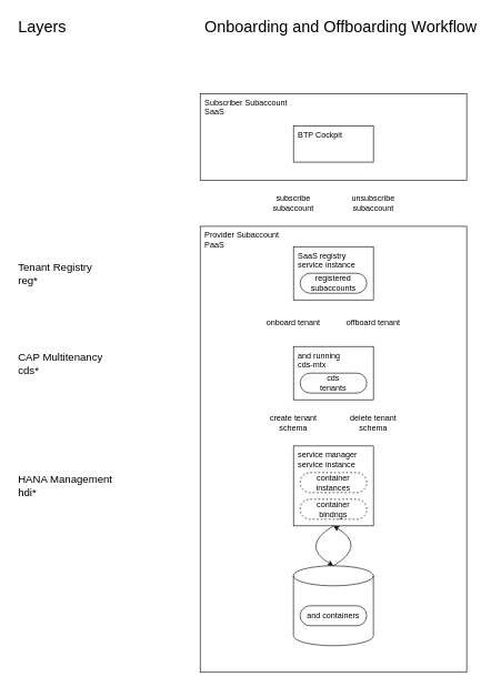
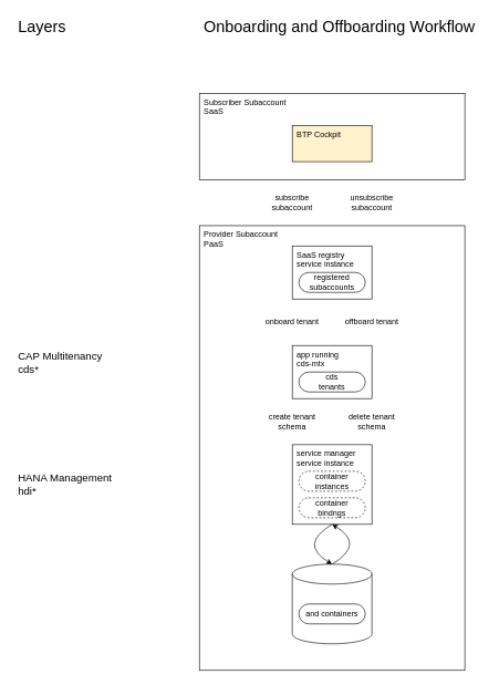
  <mxCell id="0" />
  <mxCell id="1" parent="0" />
  <mxCell id="2" value="Subscriber Subaccount &lt;br&gt;SaaS" style="rounded=0;whiteSpace=wrap;html=1;align=left;horizontal=1;verticalAlign=top;spacing=2;spacingTop=0;labelPosition=center;verticalLabelPosition=middle;spacingLeft=5;strokeWidth=1;" parent="1" vertex="1"><mxGeometry x="300" y="140" width="400" height="130" as="geometry" /></mxCell>
  <mxCell id="3" value="Provider Subaccount&lt;br&gt;PaaS" style="rounded=0;whiteSpace=wrap;html=1;align=left;horizontal=1;verticalAlign=top;spacing=2;spacingTop=0;labelPosition=center;verticalLabelPosition=middle;spacingLeft=5;strokeWidth=1;" parent="1" vertex="1"><mxGeometry x="300" y="339" width="400" height="670" as="geometry" /></mxCell>
  <mxCell id="4" value="SaaS registry &lt;br&gt;service instance" style="rounded=0;whiteSpace=wrap;html=1;align=left;horizontal=1;verticalAlign=top;spacing=2;spacingTop=0;labelPosition=center;verticalLabelPosition=middle;spacingLeft=5;strokeWidth=1;" parent="1" vertex="1"><mxGeometry x="440" y="369.5" width="120" height="80" as="geometry" /></mxCell>
  <mxCell id="5" value="registered &lt;br&gt;subaccounts" style="rounded=1;whiteSpace=wrap;html=1;arcSize=50;" parent="1" vertex="1"><mxGeometry x="450" y="409.5" width="100" height="30" as="geometry" /></mxCell>
- <mxCell id="6" value="and running &lt;br&gt;cds-mtx" style="rounded=0;whiteSpace=wrap;html=1;align=left;horizontal=1;verticalAlign=top;spacing=2;spacingTop=0;labelPosition=center;verticalLabelPosition=middle;spacingLeft=5;strokeWidth=1;" parent="1" vertex="1"><mxGeometry x="440" y="519.5" width="120" height="80" as="geometry" /></mxCell>
+ <mxCell id="6" value="app running &lt;br&gt;cds-mtx" style="rounded=0;whiteSpace=wrap;html=1;align=left;horizontal=1;verticalAlign=top;spacing=2;spacingTop=0;labelPosition=center;verticalLabelPosition=middle;spacingLeft=5;strokeWidth=1;" parent="1" vertex="1"><mxGeometry x="440" y="519.5" width="120" height="80" as="geometry" /></mxCell>
  <mxCell id="7" value="cds&lt;br&gt;tenants" style="rounded=1;whiteSpace=wrap;html=1;arcSize=50;dashed=0;" parent="1" vertex="1"><mxGeometry x="450" y="559.5" width="100" height="30" as="geometry" /></mxCell>
  <mxCell id="8" value="service manager service instance" style="rounded=0;whiteSpace=wrap;html=1;align=left;horizontal=1;verticalAlign=top;spacing=2;spacingTop=0;labelPosition=center;verticalLabelPosition=middle;spacingLeft=5;strokeWidth=1;" parent="1" vertex="1"><mxGeometry x="440" y="669" width="120" height="120" as="geometry" /></mxCell>
  <mxCell id="9" value="container&lt;br&gt;instances" style="rounded=1;whiteSpace=wrap;html=1;arcSize=50;dashed=1;" parent="1" vertex="1"><mxGeometry x="450" y="709" width="100" height="30" as="geometry" /></mxCell>
  <mxCell id="10" value="container&lt;br&gt;bindngs" style="rounded=1;whiteSpace=wrap;html=1;arcSize=50;dashed=1;" parent="1" vertex="1"><mxGeometry x="450" y="749" width="100" height="30" as="geometry" /></mxCell>
  <mxCell id="11" value="" style="shape=cylinder3;whiteSpace=wrap;html=1;boundedLbl=1;backgroundOutline=1;size=15;strokeWidth=1;" parent="1" vertex="1"><mxGeometry x="440" y="849" width="120" height="120" as="geometry" /></mxCell>
  <mxCell id="12" value="and containers" style="rounded=1;whiteSpace=wrap;html=1;arcSize=50;" parent="1" vertex="1"><mxGeometry x="450" y="909" width="100" height="30" as="geometry" /></mxCell>
  <mxCell id="13" value="Onboarding and Offboarding Workflow" style="text;strokeColor=none;fillColor=none;html=1;fontSize=24;fontStyle=0;verticalAlign=middle;align=left;spacingLeft=5;" parent="1" vertex="1"><mxGeometry x="300" y="20" width="430" height="40" as="geometry" /></mxCell>
  <mxCell id="14" value="subscribe subaccount" style="text;html=1;strokeColor=none;fillColor=none;align=center;verticalAlign=middle;whiteSpace=wrap;rounded=0;rotation=0;" parent="1" vertex="1"><mxGeometry x="390" y="289" width="100" height="30" as="geometry" /></mxCell>
  <mxCell id="15" value="" style="curved=1;endArrow=classic;html=1;rounded=0;exitX=0.5;exitY=1;exitDx=0;exitDy=0;entryX=0.5;entryY=0;entryDx=0;entryDy=0;entryPerimeter=0;" parent="1" source="8" target="11" edge="1"><mxGeometry width="50" height="50" relative="1" as="geometry"><mxPoint x="150" y="889" as="sourcePoint" /><mxPoint x="370" y="849" as="targetPoint" /><Array as="points"><mxPoint x="450" y="819" /></Array></mxGeometry></mxCell>
  <mxCell id="16" value="" style="curved=1;endArrow=classic;html=1;rounded=0;exitX=0.5;exitY=0;exitDx=0;exitDy=0;exitPerimeter=0;" parent="1" source="11" edge="1"><mxGeometry width="50" height="50" relative="1" as="geometry"><mxPoint x="510" y="849" as="sourcePoint" /><mxPoint x="500" y="789" as="targetPoint" /><Array as="points"><mxPoint x="550" y="819" /></Array></mxGeometry></mxCell>
- <mxCell id="17" value="BTP Cockpit" style="rounded=0;whiteSpace=wrap;html=1;align=left;horizontal=1;verticalAlign=top;spacing=2;spacingTop=0;labelPosition=center;verticalLabelPosition=middle;spacingLeft=5;strokeWidth=1;" parent="1" vertex="1"><mxGeometry x="440" y="188.5" width="120" height="54" as="geometry" /></mxCell>
+ <mxCell id="17" value="BTP Cockpit" style="rounded=0;whiteSpace=wrap;html=1;align=left;horizontal=1;verticalAlign=top;spacing=2;spacingTop=0;labelPosition=center;verticalLabelPosition=middle;spacingLeft=5;strokeWidth=1;fillColor=#fff2cc;" parent="1" vertex="1"><mxGeometry x="440" y="188.5" width="120" height="54" as="geometry" /></mxCell>
  <mxCell id="18" style="edgeStyle=orthogonalEdgeStyle;rounded=0;orthogonalLoop=1;jettySize=auto;html=1;exitX=0.5;exitY=1;exitDx=0;exitDy=0;" parent="1" source="17" target="17" edge="1"><mxGeometry relative="1" as="geometry" /></mxCell>
  <mxCell id="19" value="onboard tenant" style="text;html=1;strokeColor=none;fillColor=none;align=center;verticalAlign=middle;whiteSpace=wrap;rounded=0;rotation=0;" parent="1" vertex="1"><mxGeometry x="390" y="469" width="100" height="30" as="geometry" /></mxCell>
  <mxCell id="20" value="create tenant schema" style="text;html=1;strokeColor=none;fillColor=none;align=center;verticalAlign=middle;whiteSpace=wrap;rounded=0;rotation=0;" parent="1" vertex="1"><mxGeometry x="390" y="619" width="100" height="30" as="geometry" /></mxCell>
  <mxCell id="21" value="unsubscribe subaccount" style="text;html=1;strokeColor=none;fillColor=none;align=center;verticalAlign=middle;whiteSpace=wrap;rounded=0;rotation=0;" parent="1" vertex="1"><mxGeometry x="510" y="290" width="100" height="30" as="geometry" /></mxCell>
  <mxCell id="22" value="offboard tenant" style="text;html=1;strokeColor=none;fillColor=none;align=center;verticalAlign=middle;whiteSpace=wrap;rounded=0;rotation=0;" parent="1" vertex="1"><mxGeometry x="510" y="469" width="100" height="30" as="geometry" /></mxCell>
  <mxCell id="23" value="delete tenant schema" style="text;html=1;strokeColor=none;fillColor=none;align=center;verticalAlign=middle;whiteSpace=wrap;rounded=0;rotation=0;" parent="1" vertex="1"><mxGeometry x="510" y="619" width="100" height="30" as="geometry" /></mxCell>
- <mxCell id="24" value="Tenant Registry&lt;br style=&quot;font-size: 16px;&quot;&gt;reg*" style="text;strokeColor=none;fillColor=none;html=1;fontSize=16;fontStyle=0;verticalAlign=middle;align=left;spacingLeft=5;" parent="1" vertex="1"><mxGeometry x="20" y="389.5" width="220" height="40" as="geometry" /></mxCell>
  <mxCell id="25" value="CAP Multitenancy&lt;br style=&quot;font-size: 16px;&quot;&gt;cds*" style="text;strokeColor=none;fillColor=none;html=1;fontSize=16;fontStyle=0;verticalAlign=middle;align=left;spacingLeft=5;" parent="1" vertex="1"><mxGeometry x="20" y="524.5" width="220" height="40" as="geometry" /></mxCell>
  <mxCell id="26" value="Layers" style="text;strokeColor=none;fillColor=none;html=1;fontSize=24;fontStyle=0;verticalAlign=middle;align=left;spacingLeft=5;" parent="1" vertex="1"><mxGeometry x="20" y="20" width="230" height="40" as="geometry" /></mxCell>
  <mxCell id="27" value="HANA Management&lt;br style=&quot;font-size: 16px;&quot;&gt;hdi*" style="text;strokeColor=none;fillColor=none;html=1;fontSize=16;fontStyle=0;verticalAlign=middle;align=left;spacingLeft=5;" parent="1" vertex="1"><mxGeometry x="20" y="709" width="220" height="40" as="geometry" /></mxCell>
